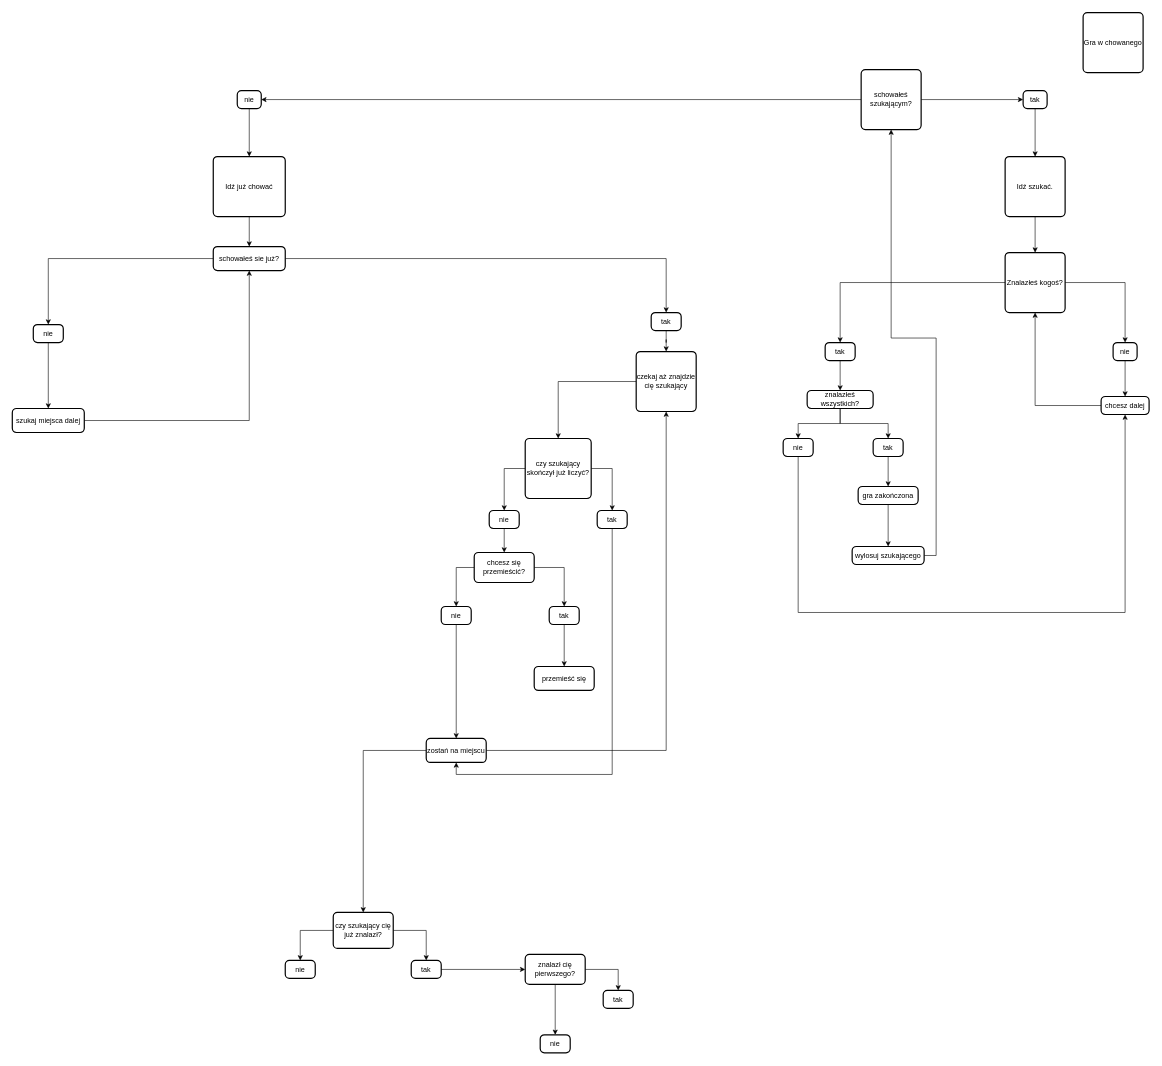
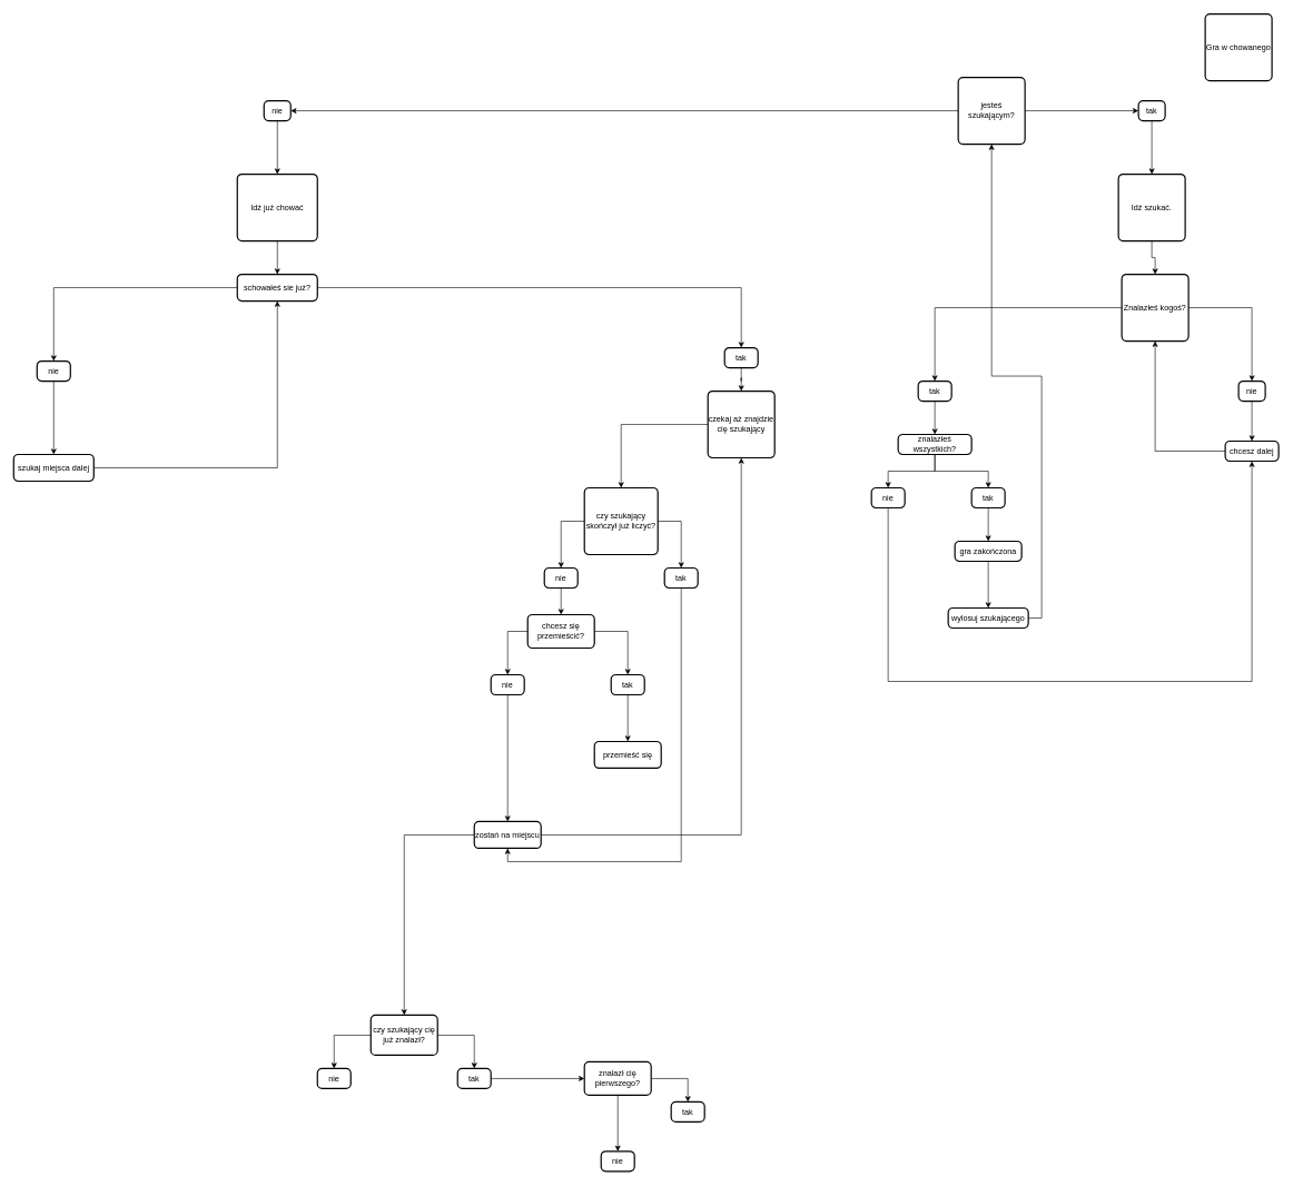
  <mxCell id="0" />
  <mxCell id="1" parent="0" />
  <mxCell id="2" value="Gra w chowanego" style="rounded=1;whiteSpace=wrap;html=1;absoluteArcSize=1;arcSize=14;strokeWidth=2;" vertex="1" parent="1"><mxGeometry x="1805" y="20" width="100" height="100" as="geometry" /></mxCell>
  <mxCell id="3" style="edgeStyle=orthogonalEdgeStyle;rounded=0;orthogonalLoop=1;jettySize=auto;html=1;entryX=1;entryY=0.5;entryDx=0;entryDy=0;" edge="1" parent="1" source="5" target="14"><mxGeometry relative="1" as="geometry"><mxPoint x="1245" y="165" as="targetPoint" /></mxGeometry></mxCell>
  <mxCell id="4" style="edgeStyle=orthogonalEdgeStyle;rounded=0;orthogonalLoop=1;jettySize=auto;html=1;entryX=0;entryY=0.5;entryDx=0;entryDy=0;" edge="1" parent="1" source="5" target="16"><mxGeometry relative="1" as="geometry"><mxPoint x="1695" y="165" as="targetPoint" /></mxGeometry></mxCell>
- <mxCell id="5" value="schowałeś szukającym?" style="rounded=1;whiteSpace=wrap;html=1;absoluteArcSize=1;arcSize=14;strokeWidth=2;" vertex="1" parent="1"><mxGeometry x="1435" y="115" width="100" height="100" as="geometry" /></mxCell>
+ <mxCell id="5" value="jesteś szukającym?" style="rounded=1;whiteSpace=wrap;html=1;absoluteArcSize=1;arcSize=14;strokeWidth=2;" vertex="1" parent="1"><mxGeometry x="1435" y="115" width="100" height="100" as="geometry" /></mxCell>
  <mxCell id="6" style="edgeStyle=orthogonalEdgeStyle;rounded=0;orthogonalLoop=1;jettySize=auto;html=1;entryX=0.5;entryY=0;entryDx=0;entryDy=0;" edge="1" parent="1" source="7" target="12"><mxGeometry relative="1" as="geometry" /></mxCell>
  <mxCell id="7" value="Idź szukać." style="rounded=1;whiteSpace=wrap;html=1;absoluteArcSize=1;arcSize=14;strokeWidth=2;" vertex="1" parent="1"><mxGeometry x="1675" y="260" width="100" height="100" as="geometry" /></mxCell>
  <mxCell id="8" style="edgeStyle=orthogonalEdgeStyle;rounded=0;orthogonalLoop=1;jettySize=auto;html=1;" edge="1" parent="1" source="9" target="36"><mxGeometry relative="1" as="geometry" /></mxCell>
  <mxCell id="9" value="Idź już chować" style="rounded=1;whiteSpace=wrap;html=1;absoluteArcSize=1;arcSize=14;strokeWidth=2;" vertex="1" parent="1"><mxGeometry x="355" y="260" width="120" height="100" as="geometry" /></mxCell>
  <mxCell id="10" style="edgeStyle=orthogonalEdgeStyle;rounded=0;orthogonalLoop=1;jettySize=auto;html=1;entryX=0.5;entryY=0;entryDx=0;entryDy=0;" edge="1" parent="1" source="12" target="18"><mxGeometry relative="1" as="geometry" /></mxCell>
  <mxCell id="11" style="edgeStyle=orthogonalEdgeStyle;rounded=0;orthogonalLoop=1;jettySize=auto;html=1;entryX=0.5;entryY=0;entryDx=0;entryDy=0;" edge="1" parent="1" source="12" target="20"><mxGeometry relative="1" as="geometry" /></mxCell>
- <mxCell id="12" value="Znalazłeś kogoś?" style="rounded=1;whiteSpace=wrap;html=1;absoluteArcSize=1;arcSize=14;strokeWidth=2;" vertex="1" parent="1"><mxGeometry x="1675" y="420" width="100" height="100" as="geometry" /></mxCell>
+ <mxCell id="12" value="Znalazłeś kogoś?" style="rounded=1;whiteSpace=wrap;html=1;absoluteArcSize=1;arcSize=14;strokeWidth=2;" vertex="1" parent="1"><mxGeometry x="1680" y="410" width="100" height="100" as="geometry" /></mxCell>
  <mxCell id="13" style="edgeStyle=orthogonalEdgeStyle;rounded=0;orthogonalLoop=1;jettySize=auto;html=1;entryX=0.5;entryY=0;entryDx=0;entryDy=0;" edge="1" parent="1" source="14" target="9"><mxGeometry relative="1" as="geometry" /></mxCell>
  <mxCell id="14" value="nie&lt;br&gt;" style="rounded=1;whiteSpace=wrap;html=1;absoluteArcSize=1;arcSize=14;strokeWidth=2;" vertex="1" parent="1"><mxGeometry x="395" y="150" width="40" height="30" as="geometry" /></mxCell>
  <mxCell id="15" style="edgeStyle=orthogonalEdgeStyle;rounded=0;orthogonalLoop=1;jettySize=auto;html=1;entryX=0.5;entryY=0;entryDx=0;entryDy=0;" edge="1" parent="1" source="16" target="7"><mxGeometry relative="1" as="geometry" /></mxCell>
  <mxCell id="16" value="tak" style="rounded=1;whiteSpace=wrap;html=1;absoluteArcSize=1;arcSize=14;strokeWidth=2;" vertex="1" parent="1"><mxGeometry x="1705" y="150" width="40" height="30" as="geometry" /></mxCell>
  <mxCell id="17" style="edgeStyle=orthogonalEdgeStyle;rounded=0;orthogonalLoop=1;jettySize=auto;html=1;entryX=0.5;entryY=0;entryDx=0;entryDy=0;" edge="1" parent="1" source="18" target="25"><mxGeometry relative="1" as="geometry" /></mxCell>
  <mxCell id="18" value="tak" style="rounded=1;whiteSpace=wrap;html=1;absoluteArcSize=1;arcSize=14;strokeWidth=2;" vertex="1" parent="1"><mxGeometry x="1375" y="570" width="50" height="30" as="geometry" /></mxCell>
  <mxCell id="19" style="edgeStyle=orthogonalEdgeStyle;rounded=0;orthogonalLoop=1;jettySize=auto;html=1;entryX=0.5;entryY=0;entryDx=0;entryDy=0;" edge="1" parent="1" source="20" target="22"><mxGeometry relative="1" as="geometry" /></mxCell>
  <mxCell id="20" value="nie&lt;br&gt;" style="rounded=1;whiteSpace=wrap;html=1;absoluteArcSize=1;arcSize=14;strokeWidth=2;" vertex="1" parent="1"><mxGeometry x="1855" y="570" width="40" height="30" as="geometry" /></mxCell>
  <mxCell id="21" style="edgeStyle=orthogonalEdgeStyle;rounded=0;orthogonalLoop=1;jettySize=auto;html=1;entryX=0.5;entryY=1;entryDx=0;entryDy=0;" edge="1" parent="1" source="22" target="12"><mxGeometry relative="1" as="geometry" /></mxCell>
  <mxCell id="22" value="chcesz dalej" style="rounded=1;whiteSpace=wrap;html=1;absoluteArcSize=1;arcSize=14;strokeWidth=2;" vertex="1" parent="1"><mxGeometry x="1835" y="660" width="80" height="30" as="geometry" /></mxCell>
  <mxCell id="23" style="edgeStyle=orthogonalEdgeStyle;rounded=0;orthogonalLoop=1;jettySize=auto;html=1;entryX=0.5;entryY=0;entryDx=0;entryDy=0;" edge="1" parent="1" source="25" target="29"><mxGeometry relative="1" as="geometry" /></mxCell>
  <mxCell id="24" style="edgeStyle=orthogonalEdgeStyle;rounded=0;orthogonalLoop=1;jettySize=auto;html=1;entryX=0.5;entryY=0;entryDx=0;entryDy=0;" edge="1" parent="1" source="25" target="27"><mxGeometry relative="1" as="geometry" /></mxCell>
  <mxCell id="25" value="znalazłeś wszystkich?" style="rounded=1;whiteSpace=wrap;html=1;absoluteArcSize=1;arcSize=14;strokeWidth=2;" vertex="1" parent="1"><mxGeometry x="1345" y="650" width="110" height="30" as="geometry" /></mxCell>
  <mxCell id="26" style="edgeStyle=orthogonalEdgeStyle;rounded=0;orthogonalLoop=1;jettySize=auto;html=1;entryX=0.5;entryY=1;entryDx=0;entryDy=0;" edge="1" parent="1" source="27" target="22"><mxGeometry relative="1" as="geometry"><Array as="points"><mxPoint x="1330" y="1020" /><mxPoint x="1875" y="1020" /></Array></mxGeometry></mxCell>
  <mxCell id="27" value="nie&lt;br&gt;" style="rounded=1;whiteSpace=wrap;html=1;absoluteArcSize=1;arcSize=14;strokeWidth=2;" vertex="1" parent="1"><mxGeometry x="1305" y="730" width="50" height="30" as="geometry" /></mxCell>
  <mxCell id="28" style="edgeStyle=orthogonalEdgeStyle;rounded=0;orthogonalLoop=1;jettySize=auto;html=1;entryX=0.5;entryY=0;entryDx=0;entryDy=0;" edge="1" parent="1" source="29" target="31"><mxGeometry relative="1" as="geometry" /></mxCell>
  <mxCell id="29" value="tak" style="rounded=1;whiteSpace=wrap;html=1;absoluteArcSize=1;arcSize=14;strokeWidth=2;" vertex="1" parent="1"><mxGeometry x="1455" y="730" width="50" height="30" as="geometry" /></mxCell>
  <mxCell id="30" style="edgeStyle=orthogonalEdgeStyle;rounded=0;orthogonalLoop=1;jettySize=auto;html=1;entryX=0.5;entryY=0;entryDx=0;entryDy=0;" edge="1" parent="1" source="31" target="33"><mxGeometry relative="1" as="geometry"><mxPoint x="1480" y="900" as="targetPoint" /></mxGeometry></mxCell>
  <mxCell id="31" value="gra zakończona" style="rounded=1;whiteSpace=wrap;html=1;absoluteArcSize=1;arcSize=14;strokeWidth=2;" vertex="1" parent="1"><mxGeometry x="1430" y="810" width="100" height="30" as="geometry" /></mxCell>
  <mxCell id="32" style="edgeStyle=orthogonalEdgeStyle;rounded=0;orthogonalLoop=1;jettySize=auto;html=1;exitX=1;exitY=0.5;exitDx=0;exitDy=0;" edge="1" parent="1" source="33" target="5"><mxGeometry relative="1" as="geometry"><mxPoint x="1255" y="580" as="targetPoint" /></mxGeometry></mxCell>
  <mxCell id="33" value="wylosuj szukającego" style="rounded=1;whiteSpace=wrap;html=1;absoluteArcSize=1;arcSize=14;strokeWidth=2;" vertex="1" parent="1"><mxGeometry x="1420" y="910" width="120" height="30" as="geometry" /></mxCell>
  <mxCell id="34" style="edgeStyle=orthogonalEdgeStyle;rounded=0;orthogonalLoop=1;jettySize=auto;html=1;" edge="1" parent="1" source="36" target="40"><mxGeometry relative="1" as="geometry" /></mxCell>
  <mxCell id="35" style="edgeStyle=orthogonalEdgeStyle;rounded=0;orthogonalLoop=1;jettySize=auto;html=1;entryX=0.5;entryY=0;entryDx=0;entryDy=0;" edge="1" parent="1" source="36" target="38"><mxGeometry relative="1" as="geometry" /></mxCell>
  <mxCell id="36" value="schowałeś sie już?" style="rounded=1;whiteSpace=wrap;html=1;absoluteArcSize=1;arcSize=14;strokeWidth=2;" vertex="1" parent="1"><mxGeometry x="355" y="410" width="120" height="40" as="geometry" /></mxCell>
  <mxCell id="37" style="edgeStyle=orthogonalEdgeStyle;rounded=0;orthogonalLoop=1;jettySize=auto;html=1;entryX=0.5;entryY=0;entryDx=0;entryDy=0;" edge="1" parent="1" source="38" target="44"><mxGeometry relative="1" as="geometry" /></mxCell>
  <mxCell id="38" value="nie&lt;br&gt;" style="rounded=1;whiteSpace=wrap;html=1;absoluteArcSize=1;arcSize=14;strokeWidth=2;" vertex="1" parent="1"><mxGeometry x="55" y="540" width="50" height="30" as="geometry" /></mxCell>
  <mxCell id="39" style="edgeStyle=orthogonalEdgeStyle;rounded=0;orthogonalLoop=1;jettySize=auto;html=1;entryX=0.5;entryY=0;entryDx=0;entryDy=0;" edge="1" parent="1" source="40" target="42"><mxGeometry relative="1" as="geometry" /></mxCell>
  <mxCell id="40" value="tak" style="rounded=1;whiteSpace=wrap;html=1;absoluteArcSize=1;arcSize=14;strokeWidth=2;" vertex="1" parent="1"><mxGeometry x="1085" y="520" width="50" height="30" as="geometry" /></mxCell>
  <mxCell id="41" style="edgeStyle=orthogonalEdgeStyle;rounded=0;orthogonalLoop=1;jettySize=auto;html=1;entryX=0.5;entryY=0;entryDx=0;entryDy=0;" edge="1" parent="1" source="42" target="48"><mxGeometry relative="1" as="geometry" /></mxCell>
  <mxCell id="42" value="czekaj aż znajdzie cię szukający" style="rounded=1;whiteSpace=wrap;html=1;absoluteArcSize=1;arcSize=14;strokeWidth=2;" vertex="1" parent="1"><mxGeometry x="1060" y="585" width="100" height="100" as="geometry" /></mxCell>
  <mxCell id="43" style="edgeStyle=orthogonalEdgeStyle;rounded=0;orthogonalLoop=1;jettySize=auto;html=1;entryX=0.5;entryY=1;entryDx=0;entryDy=0;" edge="1" parent="1" source="44" target="36"><mxGeometry relative="1" as="geometry" /></mxCell>
  <mxCell id="44" value="szukaj miejsca dalej" style="rounded=1;whiteSpace=wrap;html=1;absoluteArcSize=1;arcSize=14;strokeWidth=2;" vertex="1" parent="1"><mxGeometry x="20" y="680" width="120" height="40" as="geometry" /></mxCell>
  <mxCell id="45" value="przemieść się" style="rounded=1;whiteSpace=wrap;html=1;absoluteArcSize=1;arcSize=14;strokeWidth=2;" vertex="1" parent="1"><mxGeometry x="890" y="1110" width="100" height="40" as="geometry" /></mxCell>
  <mxCell id="46" style="edgeStyle=orthogonalEdgeStyle;rounded=0;orthogonalLoop=1;jettySize=auto;html=1;entryX=0.5;entryY=0;entryDx=0;entryDy=0;" edge="1" parent="1" source="48" target="52"><mxGeometry relative="1" as="geometry" /></mxCell>
  <mxCell id="47" style="edgeStyle=orthogonalEdgeStyle;rounded=0;orthogonalLoop=1;jettySize=auto;html=1;entryX=0.5;entryY=0;entryDx=0;entryDy=0;" edge="1" parent="1" source="48" target="50"><mxGeometry relative="1" as="geometry" /></mxCell>
  <mxCell id="48" value="czy szukający skończył już liczyć?" style="rounded=1;whiteSpace=wrap;html=1;absoluteArcSize=1;arcSize=14;strokeWidth=2;" vertex="1" parent="1"><mxGeometry x="875" y="730" width="110" height="100" as="geometry" /></mxCell>
  <mxCell id="49" style="edgeStyle=orthogonalEdgeStyle;rounded=0;orthogonalLoop=1;jettySize=auto;html=1;entryX=0.5;entryY=0;entryDx=0;entryDy=0;" edge="1" parent="1" source="50" target="55"><mxGeometry relative="1" as="geometry" /></mxCell>
  <mxCell id="50" value="nie&lt;br&gt;" style="rounded=1;whiteSpace=wrap;html=1;absoluteArcSize=1;arcSize=14;strokeWidth=2;" vertex="1" parent="1"><mxGeometry x="815" y="850" width="50" height="30" as="geometry" /></mxCell>
  <mxCell id="51" style="edgeStyle=orthogonalEdgeStyle;rounded=0;orthogonalLoop=1;jettySize=auto;html=1;entryX=0.5;entryY=1;entryDx=0;entryDy=0;exitX=0.5;exitY=1;exitDx=0;exitDy=0;" edge="1" parent="1" source="52" target="62"><mxGeometry relative="1" as="geometry"><Array as="points"><mxPoint x="1020" y="1290" /><mxPoint x="760" y="1290" /></Array></mxGeometry></mxCell>
  <mxCell id="52" value="tak" style="rounded=1;whiteSpace=wrap;html=1;absoluteArcSize=1;arcSize=14;strokeWidth=2;" vertex="1" parent="1"><mxGeometry x="995" y="850" width="50" height="30" as="geometry" /></mxCell>
  <mxCell id="53" style="edgeStyle=orthogonalEdgeStyle;rounded=0;orthogonalLoop=1;jettySize=auto;html=1;entryX=0.5;entryY=0;entryDx=0;entryDy=0;" edge="1" parent="1" source="55" target="59"><mxGeometry relative="1" as="geometry" /></mxCell>
  <mxCell id="54" style="edgeStyle=orthogonalEdgeStyle;rounded=0;orthogonalLoop=1;jettySize=auto;html=1;entryX=0.5;entryY=0;entryDx=0;entryDy=0;" edge="1" parent="1" source="55" target="57"><mxGeometry relative="1" as="geometry" /></mxCell>
  <mxCell id="55" value="chcesz się przemieścić?" style="rounded=1;whiteSpace=wrap;html=1;absoluteArcSize=1;arcSize=14;strokeWidth=2;" vertex="1" parent="1"><mxGeometry x="790" y="920" width="100" height="50" as="geometry" /></mxCell>
  <mxCell id="56" style="edgeStyle=orthogonalEdgeStyle;rounded=0;orthogonalLoop=1;jettySize=auto;html=1;entryX=0.5;entryY=0;entryDx=0;entryDy=0;" edge="1" parent="1" source="57" target="45"><mxGeometry relative="1" as="geometry" /></mxCell>
  <mxCell id="57" value="tak" style="rounded=1;whiteSpace=wrap;html=1;absoluteArcSize=1;arcSize=14;strokeWidth=2;" vertex="1" parent="1"><mxGeometry x="915" y="1010" width="50" height="30" as="geometry" /></mxCell>
  <mxCell id="58" style="edgeStyle=orthogonalEdgeStyle;rounded=0;orthogonalLoop=1;jettySize=auto;html=1;entryX=0.5;entryY=0;entryDx=0;entryDy=0;" edge="1" parent="1" source="59" target="62"><mxGeometry relative="1" as="geometry" /></mxCell>
  <mxCell id="59" value="nie&lt;br&gt;" style="rounded=1;whiteSpace=wrap;html=1;absoluteArcSize=1;arcSize=14;strokeWidth=2;" vertex="1" parent="1"><mxGeometry x="735" y="1010" width="50" height="30" as="geometry" /></mxCell>
  <mxCell id="60" style="edgeStyle=orthogonalEdgeStyle;rounded=0;orthogonalLoop=1;jettySize=auto;html=1;" edge="1" parent="1" source="62" target="42"><mxGeometry relative="1" as="geometry" /></mxCell>
  <mxCell id="61" style="edgeStyle=orthogonalEdgeStyle;rounded=0;orthogonalLoop=1;jettySize=auto;html=1;entryX=0.5;entryY=0;entryDx=0;entryDy=0;" edge="1" parent="1" source="62" target="65"><mxGeometry relative="1" as="geometry" /></mxCell>
  <mxCell id="62" value="zostań na miejscu" style="rounded=1;whiteSpace=wrap;html=1;absoluteArcSize=1;arcSize=14;strokeWidth=2;" vertex="1" parent="1"><mxGeometry x="710" y="1230" width="100" height="40" as="geometry" /></mxCell>
  <mxCell id="63" style="edgeStyle=orthogonalEdgeStyle;rounded=0;orthogonalLoop=1;jettySize=auto;html=1;entryX=0.5;entryY=0;entryDx=0;entryDy=0;" edge="1" parent="1" source="65" target="68"><mxGeometry relative="1" as="geometry" /></mxCell>
  <mxCell id="64" style="edgeStyle=orthogonalEdgeStyle;rounded=0;orthogonalLoop=1;jettySize=auto;html=1;entryX=0.5;entryY=0;entryDx=0;entryDy=0;" edge="1" parent="1" source="65" target="66"><mxGeometry relative="1" as="geometry" /></mxCell>
  <mxCell id="65" value="czy szukający cię już znalazł?" style="rounded=1;whiteSpace=wrap;html=1;absoluteArcSize=1;arcSize=14;strokeWidth=2;" vertex="1" parent="1"><mxGeometry x="555" y="1520" width="100" height="60" as="geometry" /></mxCell>
  <mxCell id="66" value="nie&lt;br&gt;" style="rounded=1;whiteSpace=wrap;html=1;absoluteArcSize=1;arcSize=14;strokeWidth=2;" vertex="1" parent="1"><mxGeometry x="475" y="1600" width="50" height="30" as="geometry" /></mxCell>
  <mxCell id="67" style="edgeStyle=orthogonalEdgeStyle;rounded=0;orthogonalLoop=1;jettySize=auto;html=1;entryX=0;entryY=0.5;entryDx=0;entryDy=0;" edge="1" parent="1" source="68" target="71"><mxGeometry relative="1" as="geometry" /></mxCell>
  <mxCell id="68" value="tak" style="rounded=1;whiteSpace=wrap;html=1;absoluteArcSize=1;arcSize=14;strokeWidth=2;" vertex="1" parent="1"><mxGeometry x="685" y="1600" width="50" height="30" as="geometry" /></mxCell>
  <mxCell id="69" style="edgeStyle=orthogonalEdgeStyle;rounded=0;orthogonalLoop=1;jettySize=auto;html=1;entryX=0.5;entryY=0;entryDx=0;entryDy=0;" edge="1" parent="1" source="71" target="73"><mxGeometry relative="1" as="geometry" /></mxCell>
  <mxCell id="70" style="edgeStyle=orthogonalEdgeStyle;rounded=0;orthogonalLoop=1;jettySize=auto;html=1;entryX=0.5;entryY=0;entryDx=0;entryDy=0;" edge="1" parent="1" source="71" target="72"><mxGeometry relative="1" as="geometry" /></mxCell>
  <mxCell id="71" value="znalazł cię pierwszego?" style="rounded=1;whiteSpace=wrap;html=1;absoluteArcSize=1;arcSize=14;strokeWidth=2;" vertex="1" parent="1"><mxGeometry x="875" y="1590" width="100" height="50" as="geometry" /></mxCell>
  <mxCell id="72" value="tak" style="rounded=1;whiteSpace=wrap;html=1;absoluteArcSize=1;arcSize=14;strokeWidth=2;" vertex="1" parent="1"><mxGeometry x="1005" y="1650" width="50" height="30" as="geometry" /></mxCell>
  <mxCell id="73" value="nie&lt;br&gt;" style="rounded=1;whiteSpace=wrap;html=1;absoluteArcSize=1;arcSize=14;strokeWidth=2;" vertex="1" parent="1"><mxGeometry x="900" y="1724" width="50" height="30" as="geometry" /></mxCell>
